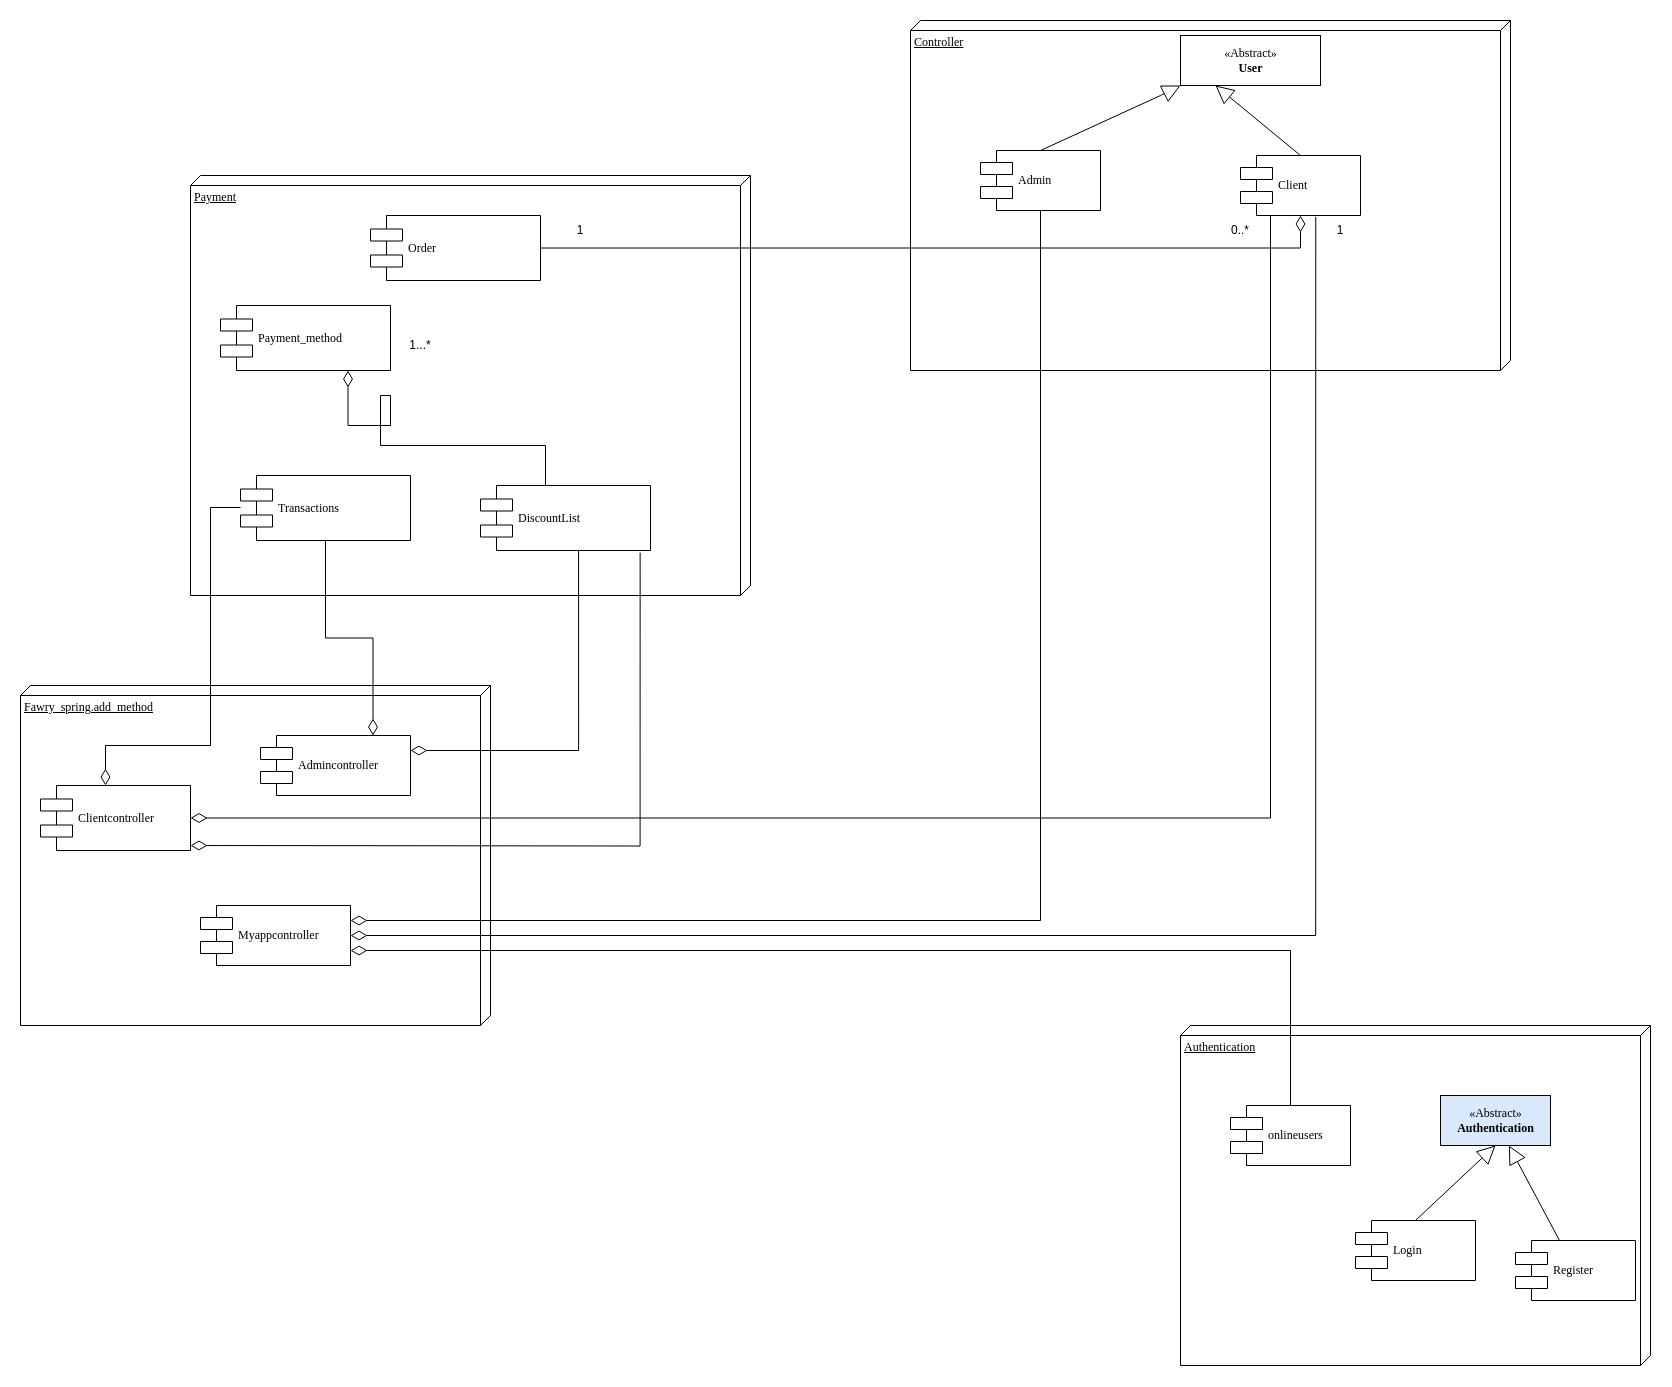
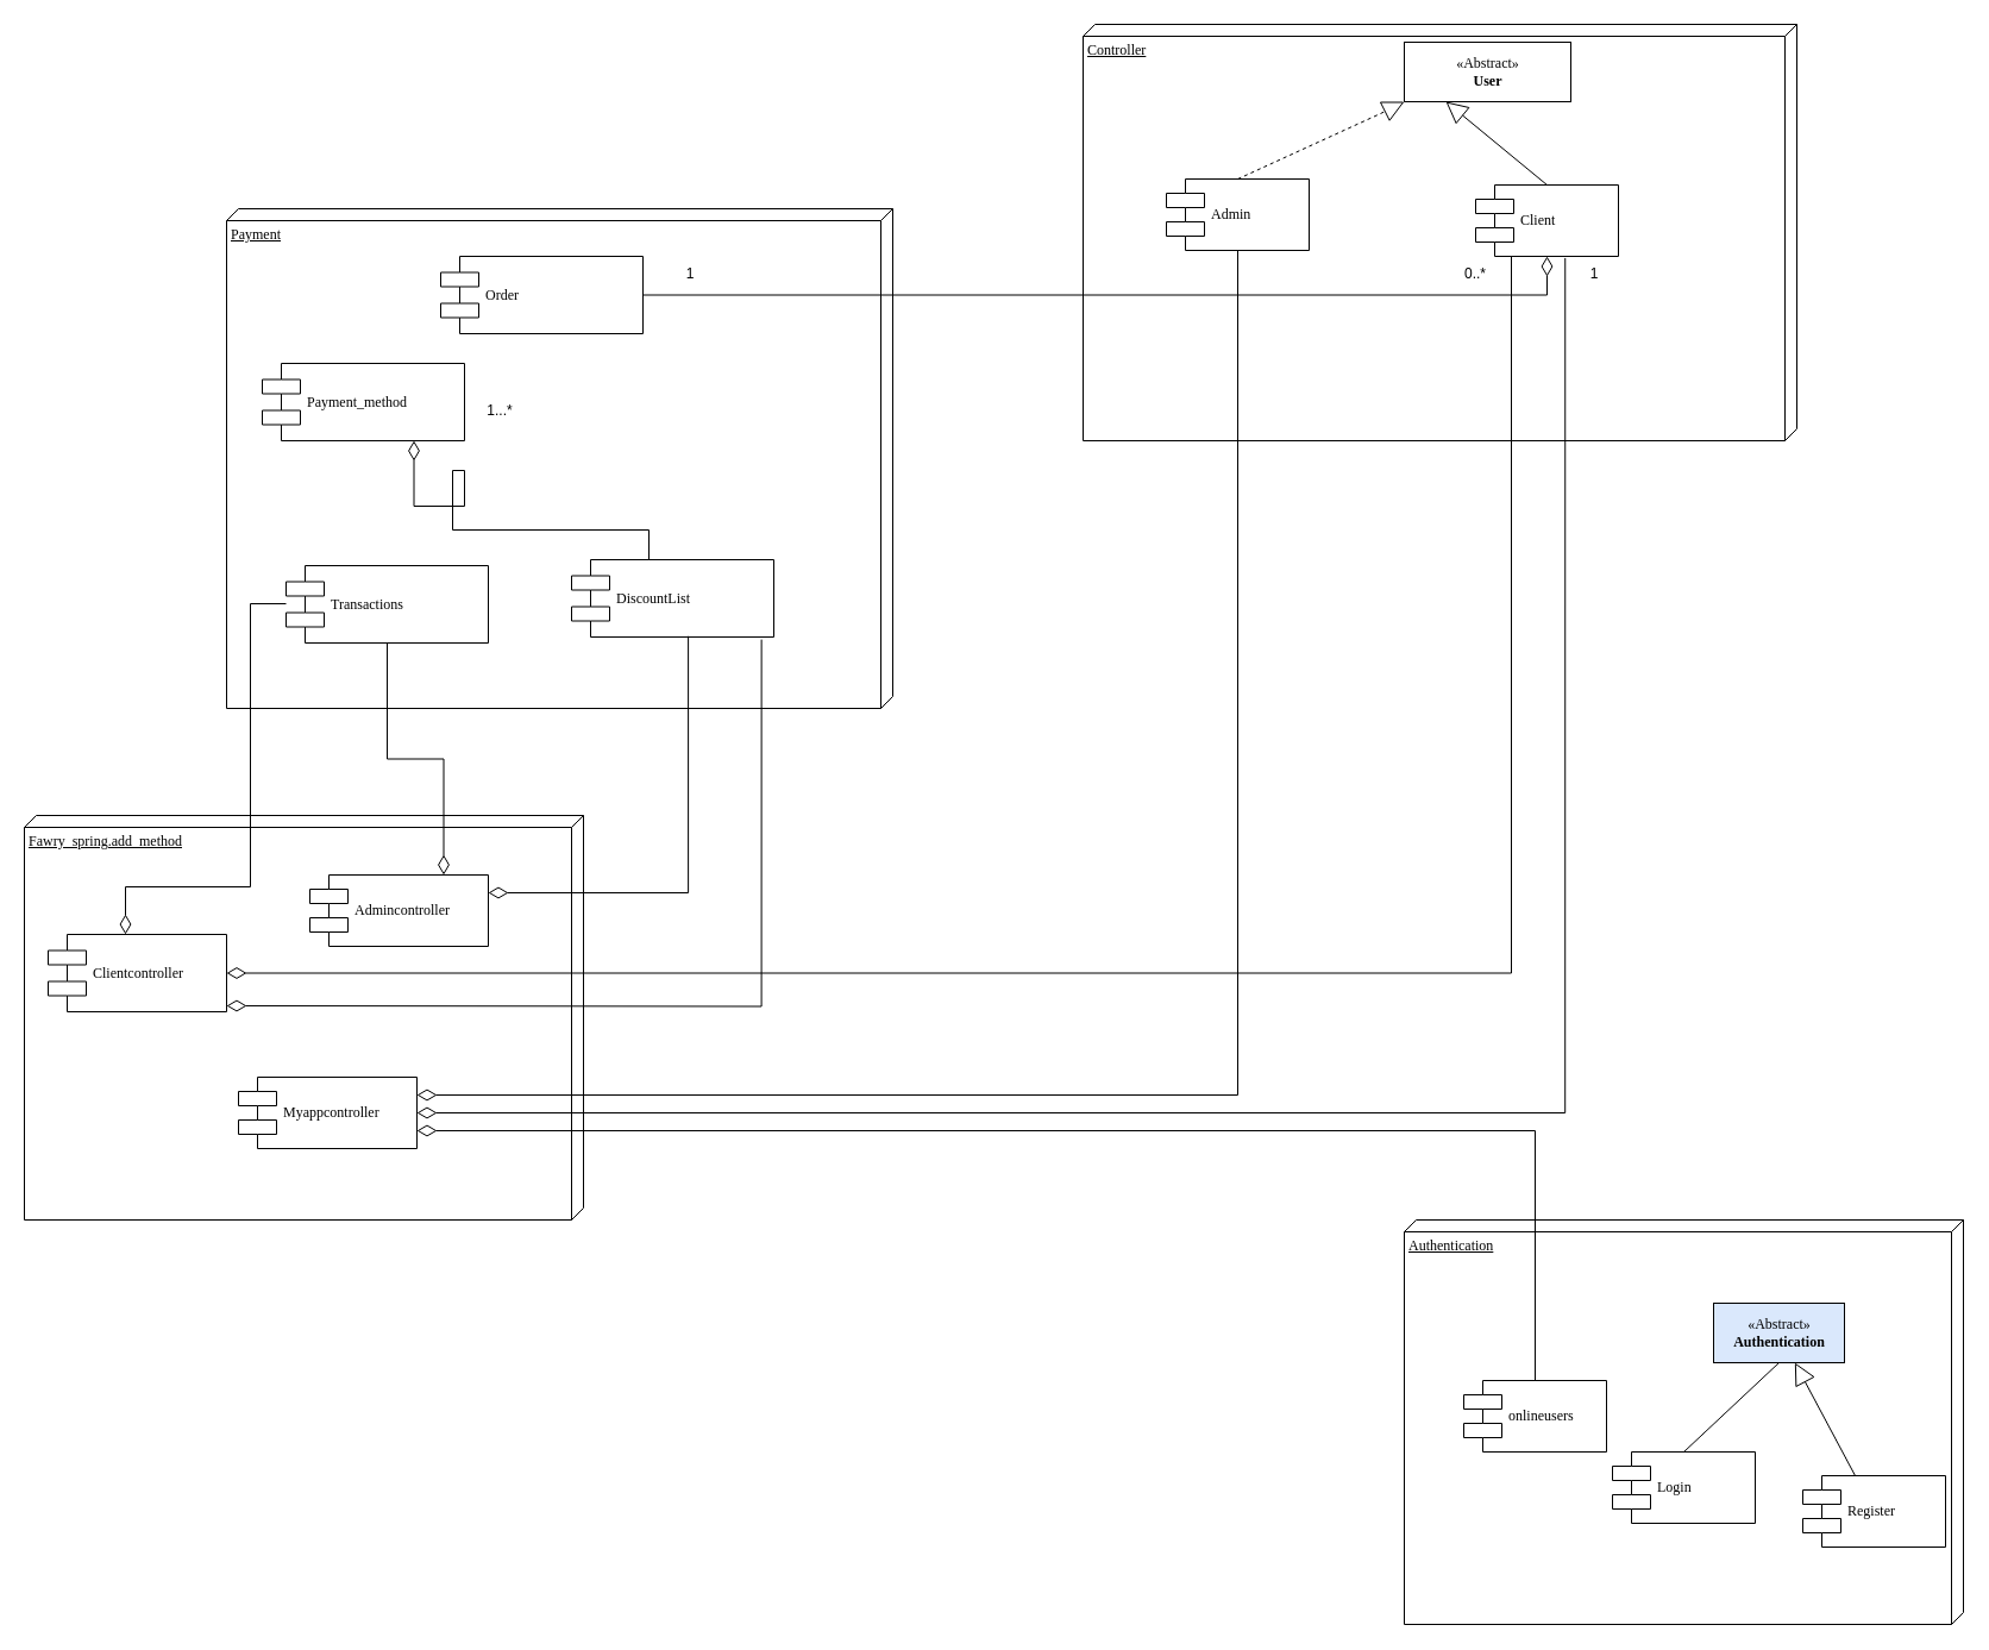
  <mxCell id="0" />
  <mxCell id="1" parent="0" />
  <mxCell id="2" value="Payment" style="verticalAlign=top;align=left;spacingTop=8;spacingLeft=2;spacingRight=12;shape=cube;size=10;direction=south;fontStyle=4;html=1;rounded=0;shadow=0;comic=0;labelBackgroundColor=none;strokeWidth=1;fontFamily=Verdana;fontSize=12" parent="1" vertex="1"><mxGeometry x="190" y="175" width="560" height="420" as="geometry" /></mxCell>
  <mxCell id="3" value="Controller" style="verticalAlign=top;align=left;spacingTop=8;spacingLeft=2;spacingRight=12;shape=cube;size=10;direction=south;fontStyle=4;html=1;rounded=0;shadow=0;comic=0;labelBackgroundColor=none;strokeWidth=1;fontFamily=Verdana;fontSize=12" parent="1" vertex="1"><mxGeometry x="910" y="20" width="600" height="350" as="geometry" /></mxCell>
  <mxCell id="4" value="Authentication" style="verticalAlign=top;align=left;spacingTop=8;spacingLeft=2;spacingRight=12;shape=cube;size=10;direction=south;fontStyle=4;html=1;rounded=0;shadow=0;comic=0;labelBackgroundColor=none;strokeWidth=1;fontFamily=Verdana;fontSize=12" parent="1" vertex="1"><mxGeometry x="1180" y="1025" width="470" height="340" as="geometry" /></mxCell>
  <mxCell id="5" value="Payment_method" style="shape=component;align=left;spacingLeft=36;rounded=0;shadow=0;comic=0;labelBackgroundColor=none;strokeWidth=1;fontFamily=Verdana;fontSize=12;html=1;" parent="1" vertex="1"><mxGeometry x="220" y="305" width="170" height="65" as="geometry" /></mxCell>
  <mxCell id="6" value="Admin" style="shape=component;align=left;spacingLeft=36;rounded=0;shadow=0;comic=0;labelBackgroundColor=none;strokeWidth=1;fontFamily=Verdana;fontSize=12;html=1;" parent="1" vertex="1"><mxGeometry x="980" y="150" width="120" height="60" as="geometry" /></mxCell>
  <mxCell id="7" value="«Abstract»&lt;br&gt;&lt;b&gt;User&lt;/b&gt;" style="html=1;rounded=0;shadow=0;comic=0;labelBackgroundColor=none;strokeWidth=1;fontFamily=Verdana;fontSize=12;align=center;" parent="1" vertex="1"><mxGeometry x="1180" y="35" width="140" height="50" as="geometry" /></mxCell>
- <mxCell id="8" value="onlineusers" style="shape=component;align=left;spacingLeft=36;rounded=0;shadow=0;comic=0;labelBackgroundColor=none;strokeWidth=1;fontFamily=Verdana;fontSize=12;html=1;" parent="1" vertex="1"><mxGeometry x="1230" y="1105" width="120" height="60" as="geometry" /></mxCell>
+ <mxCell id="8" value="onlineusers" style="shape=component;align=left;spacingLeft=36;rounded=0;shadow=0;comic=0;labelBackgroundColor=none;strokeWidth=1;fontFamily=Verdana;fontSize=12;html=1;" parent="1" vertex="1"><mxGeometry x="1230" y="1160" width="120" height="60" as="geometry" /></mxCell>
  <mxCell id="9" value="Client" style="shape=component;align=left;spacingLeft=36;rounded=0;shadow=0;comic=0;labelBackgroundColor=none;strokeWidth=1;fontFamily=Verdana;fontSize=12;html=1;" vertex="1" parent="1"><mxGeometry x="1240" y="155" width="120" height="60" as="geometry" /></mxCell>
- <mxCell id="10" value="" style="endArrow=block;endSize=16;endFill=0;html=1;rounded=0;exitX=0.5;exitY=0;exitDx=0;exitDy=0;entryX=0;entryY=1;entryDx=0;entryDy=0;" edge="1" parent="1" source="6" target="7"><mxGeometry width="160" relative="1" as="geometry"><mxPoint x="1000" y="65" as="sourcePoint" /><mxPoint x="1150" y="65" as="targetPoint" /><Array as="points"><mxPoint x="1160" y="95" /></Array></mxGeometry></mxCell>
+ <mxCell id="10" value="" style="endArrow=block;endSize=16;endFill=0;html=1;rounded=0;exitX=0.5;exitY=0;exitDx=0;exitDy=0;entryX=0;entryY=1;entryDx=0;entryDy=0;dashed=1;" edge="1" parent="1" source="6" target="7"><mxGeometry width="160" relative="1" as="geometry"><mxPoint x="1000" y="65" as="sourcePoint" /><mxPoint x="1150" y="65" as="targetPoint" /><Array as="points"><mxPoint x="1160" y="95" /></Array></mxGeometry></mxCell>
  <mxCell id="11" value="" style="endArrow=block;endSize=16;endFill=0;html=1;rounded=0;exitX=0.5;exitY=0;exitDx=0;exitDy=0;entryX=0.25;entryY=1;entryDx=0;entryDy=0;" edge="1" parent="1" source="9" target="7"><mxGeometry width="160" relative="1" as="geometry"><mxPoint x="1060" y="90" as="sourcePoint" /><mxPoint x="1170" y="75" as="targetPoint" /></mxGeometry></mxCell>
  <mxCell id="12" value="Transactions" style="shape=component;align=left;spacingLeft=36;rounded=0;shadow=0;comic=0;labelBackgroundColor=none;strokeWidth=1;fontFamily=Verdana;fontSize=12;html=1;" vertex="1" parent="1"><mxGeometry x="240" y="475" width="170" height="65" as="geometry" /></mxCell>
  <mxCell id="13" value="Order" style="shape=component;align=left;spacingLeft=36;rounded=0;shadow=0;comic=0;labelBackgroundColor=none;strokeWidth=1;fontFamily=Verdana;fontSize=12;html=1;" vertex="1" parent="1"><mxGeometry x="370" y="215" width="170" height="65" as="geometry" /></mxCell>
- <mxCell id="14" value="DiscountList" style="shape=component;align=left;spacingLeft=36;rounded=0;shadow=0;comic=0;labelBackgroundColor=none;strokeWidth=1;fontFamily=Verdana;fontSize=12;html=1;" vertex="1" parent="1"><mxGeometry x="480" y="485" width="170" height="65" as="geometry" /></mxCell>
+ <mxCell id="14" value="DiscountList" style="shape=component;align=left;spacingLeft=36;rounded=0;shadow=0;comic=0;labelBackgroundColor=none;strokeWidth=1;fontFamily=Verdana;fontSize=12;html=1;" vertex="1" parent="1"><mxGeometry x="480" y="470" width="170" height="65" as="geometry" /></mxCell>
  <mxCell id="15" value="0..*" style="text;html=1;strokeColor=none;fillColor=none;align=center;verticalAlign=middle;whiteSpace=wrap;rounded=0;" vertex="1" parent="1"><mxGeometry x="1210" y="215" width="60" height="30" as="geometry" /></mxCell>
  <mxCell id="16" value="" style="endArrow=none;html=1;endSize=12;startArrow=diamondThin;startSize=14;startFill=0;edgeStyle=orthogonalEdgeStyle;align=left;verticalAlign=bottom;rounded=0;exitX=0.5;exitY=1;exitDx=0;exitDy=0;entryX=1;entryY=0.5;entryDx=0;entryDy=0;" edge="1" parent="1" source="9" target="13"><mxGeometry x="-1" y="3" relative="1" as="geometry"><mxPoint x="1300" y="215" as="sourcePoint" /><mxPoint x="620" y="230" as="targetPoint" /></mxGeometry></mxCell>
  <mxCell id="17" value="1" style="text;html=1;strokeColor=none;fillColor=none;align=center;verticalAlign=middle;whiteSpace=wrap;rounded=0;" vertex="1" parent="1"><mxGeometry x="550" y="215" width="60" height="30" as="geometry" /></mxCell>
  <mxCell id="18" value="1" style="text;html=1;strokeColor=none;fillColor=none;align=center;verticalAlign=middle;whiteSpace=wrap;rounded=0;" vertex="1" parent="1"><mxGeometry x="1310" y="215" width="60" height="30" as="geometry" /></mxCell>
  <mxCell id="19" value="1...*" style="text;html=1;strokeColor=none;fillColor=none;align=center;verticalAlign=middle;whiteSpace=wrap;rounded=0;" vertex="1" parent="1"><mxGeometry x="390" y="325" width="60" height="40" as="geometry" /></mxCell>
  <mxCell id="20" value="«Abstract»&lt;br&gt;&lt;b&gt;Authentication&lt;/b&gt;" style="html=1;rounded=0;shadow=0;comic=0;labelBackgroundColor=none;strokeWidth=1;fontFamily=Verdana;fontSize=12;align=center;fillColor=#dae8fc;" vertex="1" parent="1"><mxGeometry x="1440" y="1095" width="110" height="50" as="geometry" /></mxCell>
  <mxCell id="21" value="Login" style="shape=component;align=left;spacingLeft=36;rounded=0;shadow=0;comic=0;labelBackgroundColor=none;strokeWidth=1;fontFamily=Verdana;fontSize=12;html=1;" vertex="1" parent="1"><mxGeometry x="1355" y="1220" width="120" height="60" as="geometry" /></mxCell>
  <mxCell id="22" value="Register" style="shape=component;align=left;spacingLeft=36;rounded=0;shadow=0;comic=0;labelBackgroundColor=none;strokeWidth=1;fontFamily=Verdana;fontSize=12;html=1;" vertex="1" parent="1"><mxGeometry x="1515" y="1240" width="120" height="60" as="geometry" /></mxCell>
- <mxCell id="23" value="" style="endArrow=block;endSize=16;endFill=0;html=1;rounded=0;exitX=0.5;exitY=0;exitDx=0;exitDy=0;entryX=0.5;entryY=1;entryDx=0;entryDy=0;" edge="1" parent="1" source="21" target="20"><mxGeometry width="160" relative="1" as="geometry"><mxPoint x="790" y="885" as="sourcePoint" /><mxPoint x="930" y="820" as="targetPoint" /><Array as="points" /></mxGeometry></mxCell>
+ <mxCell id="23" value="" style="endArrow=none;endSize=16;endFill=0;html=1;rounded=0;exitX=0.5;exitY=0;exitDx=0;exitDy=0;entryX=0.5;entryY=1;entryDx=0;entryDy=0;" edge="1" parent="1" source="21" target="20"><mxGeometry width="160" relative="1" as="geometry"><mxPoint x="790" y="885" as="sourcePoint" /><mxPoint x="930" y="820" as="targetPoint" /><Array as="points" /></mxGeometry></mxCell>
  <mxCell id="24" value="" style="endArrow=block;endSize=16;endFill=0;html=1;rounded=0;" edge="1" parent="1" source="22" target="20"><mxGeometry width="160" relative="1" as="geometry"><mxPoint x="910" y="905" as="sourcePoint" /><mxPoint x="925" y="815" as="targetPoint" /><Array as="points" /></mxGeometry></mxCell>
  <mxCell id="25" value="Fawry_spring.add_method" style="verticalAlign=top;align=left;spacingTop=8;spacingLeft=2;spacingRight=12;shape=cube;size=10;direction=south;fontStyle=4;html=1;rounded=0;shadow=0;comic=0;labelBackgroundColor=none;strokeWidth=1;fontFamily=Verdana;fontSize=12" vertex="1" parent="1"><mxGeometry x="20" y="685" width="470" height="340" as="geometry" /></mxCell>
  <mxCell id="26" value="Clientcontroller" style="shape=component;align=left;spacingLeft=36;rounded=0;shadow=0;comic=0;labelBackgroundColor=none;strokeWidth=1;fontFamily=Verdana;fontSize=12;html=1;" vertex="1" parent="1"><mxGeometry x="40" y="785" width="150" height="65" as="geometry" /></mxCell>
  <mxCell id="27" value="Admincontroller" style="shape=component;align=left;spacingLeft=36;rounded=0;shadow=0;comic=0;labelBackgroundColor=none;strokeWidth=1;fontFamily=Verdana;fontSize=12;html=1;" vertex="1" parent="1"><mxGeometry x="260" y="735" width="150" height="60" as="geometry" /></mxCell>
  <mxCell id="28" value="Myappcontroller" style="shape=component;align=left;spacingLeft=36;rounded=0;shadow=0;comic=0;labelBackgroundColor=none;strokeWidth=1;fontFamily=Verdana;fontSize=12;html=1;" vertex="1" parent="1"><mxGeometry x="200" y="905" width="150" height="60" as="geometry" /></mxCell>
  <mxCell id="29" value="" style="endArrow=none;html=1;endSize=12;startArrow=diamondThin;startSize=14;startFill=0;edgeStyle=orthogonalEdgeStyle;align=left;verticalAlign=bottom;rounded=0;exitX=0.75;exitY=0;exitDx=0;exitDy=0;" edge="1" parent="1" source="27" target="12"><mxGeometry x="-1" y="3" relative="1" as="geometry"><mxPoint x="490" y="773.75" as="sourcePoint" /><mxPoint x="1430" y="635" as="targetPoint" /></mxGeometry></mxCell>
  <mxCell id="30" value="" style="endArrow=none;html=1;endSize=12;startArrow=diamondThin;startSize=14;startFill=0;edgeStyle=orthogonalEdgeStyle;align=left;verticalAlign=bottom;rounded=0;exitX=1;exitY=0.75;exitDx=0;exitDy=0;" edge="1" parent="1" source="28" target="8"><mxGeometry x="-1" y="3" relative="1" as="geometry"><mxPoint x="712.37" y="794.9" as="sourcePoint" /><mxPoint x="710" y="715" as="targetPoint" /></mxGeometry></mxCell>
  <mxCell id="31" value="" style="endArrow=none;html=1;endSize=12;startArrow=diamondThin;startSize=14;startFill=0;edgeStyle=orthogonalEdgeStyle;align=left;verticalAlign=bottom;rounded=0;exitX=1;exitY=0.25;exitDx=0;exitDy=0;" edge="1" parent="1" source="28" target="6"><mxGeometry x="-1" y="3" relative="1" as="geometry"><mxPoint x="390" y="905" as="sourcePoint" /><mxPoint x="750" y="605" as="targetPoint" /></mxGeometry></mxCell>
  <mxCell id="32" value="" style="endArrow=none;html=1;endSize=12;startArrow=diamondThin;startSize=14;startFill=0;edgeStyle=orthogonalEdgeStyle;align=left;verticalAlign=bottom;rounded=0;exitX=1;exitY=0.5;exitDx=0;exitDy=0;entryX=0.627;entryY=1.024;entryDx=0;entryDy=0;entryPerimeter=0;" edge="1" parent="1" source="28" target="9"><mxGeometry x="-1" y="3" relative="1" as="geometry"><mxPoint x="400" y="915" as="sourcePoint" /><mxPoint x="1050" y="220" as="targetPoint" /></mxGeometry></mxCell>
  <mxCell id="33" value="" style="endArrow=none;html=1;endSize=12;startArrow=diamondThin;startSize=14;startFill=0;edgeStyle=orthogonalEdgeStyle;align=left;verticalAlign=bottom;rounded=0;exitX=1;exitY=0.5;exitDx=0;exitDy=0;entryX=0.25;entryY=1;entryDx=0;entryDy=0;" edge="1" parent="1" source="26" target="9"><mxGeometry x="-1" y="3" relative="1" as="geometry"><mxPoint x="-550" y="584.91" as="sourcePoint" /><mxPoint x="140.091" y="-125.09" as="targetPoint" /></mxGeometry></mxCell>
  <mxCell id="34" value="" style="endArrow=none;html=1;endSize=12;startArrow=diamondThin;startSize=14;startFill=0;edgeStyle=orthogonalEdgeStyle;align=left;verticalAlign=bottom;rounded=0;" edge="1" parent="1" source="26" target="12"><mxGeometry x="-1" y="3" relative="1" as="geometry"><mxPoint x="232.34" y="745" as="sourcePoint" /><mxPoint x="210" y="555.1" as="targetPoint" /><Array as="points"><mxPoint x="105" y="745" /><mxPoint x="210" y="745" /><mxPoint x="210" y="507" /></Array></mxGeometry></mxCell>
  <mxCell id="35" value="" style="endArrow=none;html=1;endSize=12;startArrow=diamondThin;startSize=14;startFill=0;edgeStyle=orthogonalEdgeStyle;align=left;verticalAlign=bottom;rounded=0;exitX=0.75;exitY=1;exitDx=0;exitDy=0;" edge="1" parent="1" source="5" target="14"><mxGeometry x="-1" y="3" relative="1" as="geometry"><mxPoint x="712.36" y="559.9" as="sourcePoint" /><mxPoint x="690.02" y="370" as="targetPoint" /><Array as="points"><mxPoint x="347" y="425" /><mxPoint x="390" y="425" /><mxPoint x="390" y="395" /><mxPoint x="380" y="395" /><mxPoint x="380" y="445" /><mxPoint x="545" y="445" /></Array></mxGeometry></mxCell>
  <mxCell id="36" value="" style="endArrow=none;html=1;endSize=12;startArrow=diamondThin;startSize=14;startFill=0;edgeStyle=orthogonalEdgeStyle;align=left;verticalAlign=bottom;rounded=0;exitX=1;exitY=0.25;exitDx=0;exitDy=0;entryX=0.577;entryY=0.989;entryDx=0;entryDy=0;entryPerimeter=0;" edge="1" parent="1" source="27" target="14"><mxGeometry x="-1" y="3" relative="1" as="geometry"><mxPoint x="382.5" y="745" as="sourcePoint" /><mxPoint x="335" y="550" as="targetPoint" /></mxGeometry></mxCell>
  <mxCell id="37" value="" style="endArrow=none;html=1;endSize=12;startArrow=diamondThin;startSize=14;startFill=0;edgeStyle=orthogonalEdgeStyle;align=left;verticalAlign=bottom;rounded=0;entryX=0.939;entryY=1.033;entryDx=0;entryDy=0;entryPerimeter=0;" edge="1" parent="1" target="14"><mxGeometry x="-1" y="3" relative="1" as="geometry"><mxPoint x="190" y="845" as="sourcePoint" /><mxPoint x="348.09" y="649.285" as="targetPoint" /></mxGeometry></mxCell>
